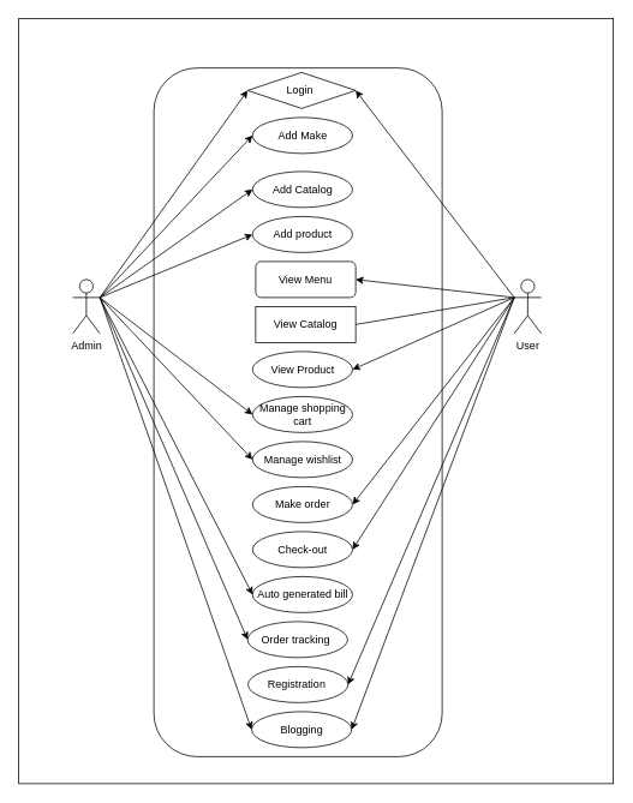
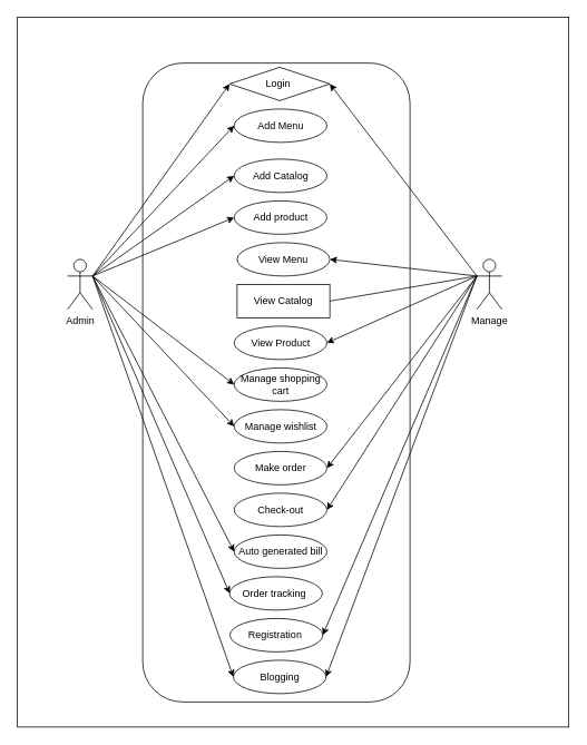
  <mxCell id="0" />
  <mxCell id="1" parent="0" />
  <mxCell id="2" value="Object" style="html=1;" vertex="1" parent="1"><mxGeometry x="20" y="20" width="660" height="850" as="geometry" /></mxCell>
  <mxCell id="3" value="Task" style="shape=ext;rounded=1;html=1;whiteSpace=wrap;" vertex="1" parent="1"><mxGeometry x="170" y="75" width="320" height="765" as="geometry" /></mxCell>
  <mxCell id="4" value="Admin" style="shape=umlActor;verticalLabelPosition=bottom;labelBackgroundColor=#ffffff;verticalAlign=top;html=1;" vertex="1" parent="1"><mxGeometry x="80" y="310" width="30" height="60" as="geometry" /></mxCell>
- <mxCell id="5" value="User" style="shape=umlActor;verticalLabelPosition=bottom;labelBackgroundColor=#ffffff;verticalAlign=top;html=1;" vertex="1" parent="1"><mxGeometry x="570" y="310" width="30" height="60" as="geometry" /></mxCell>
+ <mxCell id="5" value="Manage" style="shape=umlActor;verticalLabelPosition=bottom;labelBackgroundColor=#ffffff;verticalAlign=top;html=1;" vertex="1" parent="1"><mxGeometry x="570" y="310" width="30" height="60" as="geometry" /></mxCell>
  <mxCell id="6" value="Login&amp;nbsp;" style="rhombus;whiteSpace=wrap;html=1;" vertex="1" parent="1"><mxGeometry x="274" y="80" width="120" height="40" as="geometry" /></mxCell>
- <mxCell id="7" value="Add Make" style="ellipse;whiteSpace=wrap;html=1;" vertex="1" parent="1"><mxGeometry x="279.5" width="111" height="40" as="geometry" y="130" /></mxCell>
+ <mxCell id="7" value="Add Menu" style="ellipse;whiteSpace=wrap;html=1;" vertex="1" parent="1"><mxGeometry x="279.5" width="111" height="40" as="geometry" y="130" /></mxCell>
  <mxCell id="8" value="Add Catalog" style="ellipse;whiteSpace=wrap;html=1;" vertex="1" parent="1"><mxGeometry x="279.5" y="190" width="111" height="40" as="geometry" /></mxCell>
  <mxCell id="9" value="Add product" style="ellipse;whiteSpace=wrap;html=1;" vertex="1" parent="1"><mxGeometry x="279.5" y="240" width="111" height="40" as="geometry" /></mxCell>
- <mxCell id="10" value="View Menu" style="whiteSpace=wrap;html=1;rounded=1;" vertex="1" parent="1"><mxGeometry x="283" y="290" width="111" height="40" as="geometry" /></mxCell>
+ <mxCell id="10" value="View Menu" style="ellipse;whiteSpace=wrap;html=1;" vertex="1" parent="1"><mxGeometry x="283" y="290" width="111" height="40" as="geometry" /></mxCell>
  <mxCell id="11" value="View Catalog" style="whiteSpace=wrap;html=1;rounded=0;" vertex="1" parent="1"><mxGeometry x="283" y="340" width="111" height="40" as="geometry" /></mxCell>
  <mxCell id="12" value="View Product" style="ellipse;whiteSpace=wrap;html=1;" vertex="1" parent="1"><mxGeometry x="279.5" y="390" width="111" height="40" as="geometry" /></mxCell>
  <mxCell id="13" value="Manage shopping cart" style="ellipse;whiteSpace=wrap;html=1;" vertex="1" parent="1"><mxGeometry x="279.5" y="440" width="111" height="40" as="geometry" /></mxCell>
  <mxCell id="14" value="Manage wishlist" style="ellipse;whiteSpace=wrap;html=1;" vertex="1" parent="1"><mxGeometry x="279.5" y="490" width="111" height="40" as="geometry" /></mxCell>
  <mxCell id="15" value="Make order" style="ellipse;whiteSpace=wrap;html=1;" vertex="1" parent="1"><mxGeometry x="279.5" y="540" width="111" height="40" as="geometry" /></mxCell>
  <mxCell id="16" value="Check-out" style="ellipse;whiteSpace=wrap;html=1;" vertex="1" parent="1"><mxGeometry x="279.5" y="590" width="111" height="40" as="geometry" /></mxCell>
  <mxCell id="17" value="Auto generated bill" style="ellipse;whiteSpace=wrap;html=1;" vertex="1" parent="1"><mxGeometry x="279.5" y="640" width="111" height="40" as="geometry" /></mxCell>
  <mxCell id="18" style="edgeStyle=orthogonalEdgeStyle;rounded=0;orthogonalLoop=1;jettySize=auto;html=1;exitX=0.5;exitY=1;exitDx=0;exitDy=0;" edge="1" parent="1" source="15" target="15"><mxGeometry relative="1" as="geometry" /></mxCell>
  <mxCell id="19" value="Order tracking&amp;nbsp;" style="ellipse;whiteSpace=wrap;html=1;" vertex="1" parent="1"><mxGeometry x="274" y="690" width="111" height="40" as="geometry" /></mxCell>
  <mxCell id="20" value="Registration&amp;nbsp;" style="ellipse;whiteSpace=wrap;html=1;" vertex="1" parent="1"><mxGeometry x="274.5" y="740" width="111" height="40" as="geometry" /></mxCell>
  <mxCell id="21" value="Blogging" style="ellipse;whiteSpace=wrap;html=1;" vertex="1" parent="1"><mxGeometry x="278.5" y="790" width="111" height="40" as="geometry" /></mxCell>
  <mxCell id="22" value="" style="endArrow=classic;html=1;entryX=0;entryY=0.5;entryDx=0;entryDy=0;" edge="1" parent="1" target="6"><mxGeometry width="50" height="50" relative="1" as="geometry"><mxPoint x="110" y="330" as="sourcePoint" /><mxPoint x="160" y="280" as="targetPoint" /></mxGeometry></mxCell>
  <mxCell id="23" value="" style="endArrow=classic;html=1;entryX=0;entryY=0.5;entryDx=0;entryDy=0;" edge="1" parent="1" target="7"><mxGeometry width="50" height="50" relative="1" as="geometry"><mxPoint x="110" y="330" as="sourcePoint" /><mxPoint x="160" y="280" as="targetPoint" /></mxGeometry></mxCell>
  <mxCell id="24" value="" style="endArrow=classic;html=1;entryX=0;entryY=0.5;entryDx=0;entryDy=0;" edge="1" parent="1" target="8"><mxGeometry width="50" height="50" relative="1" as="geometry"><mxPoint x="110" y="330" as="sourcePoint" /><mxPoint x="160" y="280" as="targetPoint" /></mxGeometry></mxCell>
  <mxCell id="25" value="" style="endArrow=classic;html=1;entryX=0;entryY=0.5;entryDx=0;entryDy=0;" edge="1" parent="1" target="9"><mxGeometry width="50" height="50" relative="1" as="geometry"><mxPoint x="110" y="330" as="sourcePoint" /><mxPoint x="160" y="280" as="targetPoint" /></mxGeometry></mxCell>
  <mxCell id="26" value="" style="endArrow=classic;html=1;entryX=0;entryY=0.5;entryDx=0;entryDy=0;" edge="1" parent="1" target="13"><mxGeometry width="50" height="50" relative="1" as="geometry"><mxPoint x="110" y="330" as="sourcePoint" /><mxPoint x="160" y="280" as="targetPoint" /></mxGeometry></mxCell>
  <mxCell id="27" value="" style="endArrow=classic;html=1;entryX=0;entryY=0.5;entryDx=0;entryDy=0;" edge="1" parent="1" target="14"><mxGeometry width="50" height="50" relative="1" as="geometry"><mxPoint x="110" y="330" as="sourcePoint" /><mxPoint x="160" y="280" as="targetPoint" /></mxGeometry></mxCell>
  <mxCell id="28" value="" style="endArrow=classic;html=1;entryX=0;entryY=0.5;entryDx=0;entryDy=0;" edge="1" parent="1" target="17"><mxGeometry width="50" height="50" relative="1" as="geometry"><mxPoint x="110" y="330" as="sourcePoint" /><mxPoint x="160" y="280" as="targetPoint" /></mxGeometry></mxCell>
  <mxCell id="29" value="" style="endArrow=classic;html=1;entryX=0;entryY=0.5;entryDx=0;entryDy=0;" edge="1" parent="1" target="19"><mxGeometry width="50" height="50" relative="1" as="geometry"><mxPoint x="110" y="330" as="sourcePoint" /><mxPoint x="160" y="280" as="targetPoint" /></mxGeometry></mxCell>
  <mxCell id="30" value="" style="endArrow=classic;html=1;entryX=0;entryY=0.5;entryDx=0;entryDy=0;" edge="1" parent="1" target="21"><mxGeometry width="50" height="50" relative="1" as="geometry"><mxPoint x="110" y="330" as="sourcePoint" /><mxPoint x="284" y="810" as="targetPoint" /></mxGeometry></mxCell>
  <mxCell id="31" value="" style="endArrow=classic;html=1;entryX=1;entryY=0.5;entryDx=0;entryDy=0;" edge="1" parent="1" target="6"><mxGeometry width="50" height="50" relative="1" as="geometry"><mxPoint x="570" y="330" as="sourcePoint" /><mxPoint x="620" y="280" as="targetPoint" /></mxGeometry></mxCell>
  <mxCell id="32" value="" style="endArrow=classic;html=1;entryX=1;entryY=0.5;entryDx=0;entryDy=0;" edge="1" parent="1" target="10"><mxGeometry width="50" height="50" relative="1" as="geometry"><mxPoint x="570" y="330" as="sourcePoint" /><mxPoint x="404" y="110" as="targetPoint" /></mxGeometry></mxCell>
  <mxCell id="33" value="" style="endArrow=none;html=1;exitX=0;exitY=0.333;exitDx=0;exitDy=0;exitPerimeter=0;entryX=1;entryY=0.5;entryDx=0;entryDy=0;" edge="1" parent="1" source="5" target="11"><mxGeometry width="50" height="50" relative="1" as="geometry"><mxPoint x="565.5" y="380" as="sourcePoint" /><mxPoint x="390" y="360" as="targetPoint" /></mxGeometry></mxCell>
  <mxCell id="34" value="" style="endArrow=classic;html=1;entryX=1;entryY=0.5;entryDx=0;entryDy=0;" edge="1" parent="1" target="12"><mxGeometry width="50" height="50" relative="1" as="geometry"><mxPoint x="570" y="330" as="sourcePoint" /><mxPoint x="610" y="280" as="targetPoint" /></mxGeometry></mxCell>
  <mxCell id="35" value="" style="endArrow=classic;html=1;entryX=1;entryY=0.5;entryDx=0;entryDy=0;" edge="1" parent="1" target="15"><mxGeometry width="50" height="50" relative="1" as="geometry"><mxPoint x="570" y="330" as="sourcePoint" /><mxPoint x="620" y="280" as="targetPoint" /></mxGeometry></mxCell>
  <mxCell id="36" value="" style="endArrow=classic;html=1;entryX=1;entryY=0.5;entryDx=0;entryDy=0;" edge="1" parent="1" target="16"><mxGeometry width="50" height="50" relative="1" as="geometry"><mxPoint x="570" y="330" as="sourcePoint" /><mxPoint x="620" y="280" as="targetPoint" /></mxGeometry></mxCell>
  <mxCell id="37" value="" style="endArrow=classic;html=1;entryX=1;entryY=0.5;entryDx=0;entryDy=0;" edge="1" parent="1" target="20"><mxGeometry width="50" height="50" relative="1" as="geometry"><mxPoint x="570" y="330" as="sourcePoint" /><mxPoint x="620" y="280" as="targetPoint" /></mxGeometry></mxCell>
  <mxCell id="38" value="" style="endArrow=classic;html=1;entryX=1;entryY=0.5;entryDx=0;entryDy=0;" edge="1" parent="1" target="21"><mxGeometry width="50" height="50" relative="1" as="geometry"><mxPoint x="570" y="330" as="sourcePoint" /><mxPoint x="620" y="280" as="targetPoint" /></mxGeometry></mxCell>
